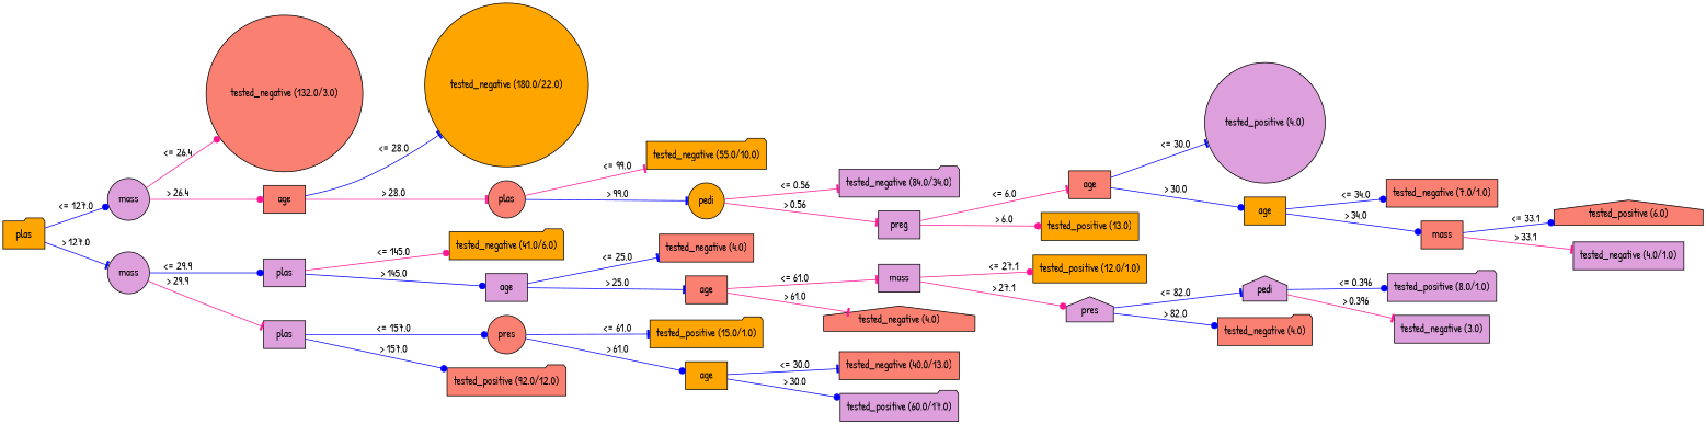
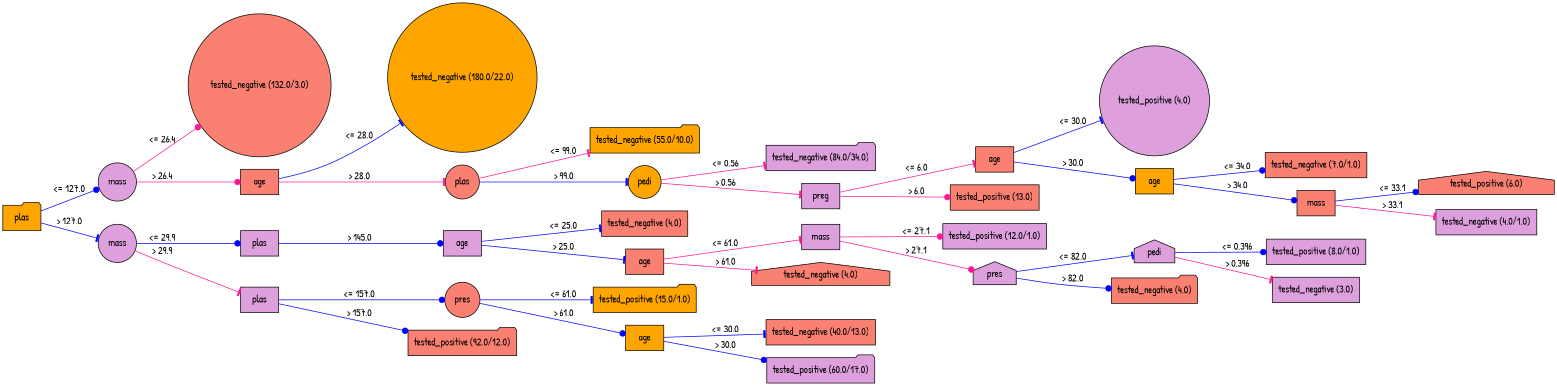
  digraph {
    fontname="Patrick Hand"
    rankdir=LR
    node [fillcolor=plum fontname="Patrick Hand" shape=box style=filled]
    edge [arrowhead=dot color=blue fontname="Patrick Hand"]
    n1 [fillcolor=orange label=plas shape=folder]
    n2 [label=mass shape=circle]
    n3 [label=mass shape=circle]
    n4 [fillcolor=salmon label="tested_negative (132.0/3.0)" shape=circle]
    n5 [fillcolor=salmon label=age]
    n6 [label=plas]
    n7 [label=plas]
    n8 [fillcolor=orange label="tested_negative (180.0/22.0)" shape=circle]
    n9 [fillcolor=salmon label=plas shape=circle]
    n10 [fillcolor=orange label="tested_negative (55.0/10.0)" shape=folder]
    n11 [fillcolor=orange label=pedi shape=circle]
    n12 [label="tested_negative (84.0/34.0)" shape=folder]
    n13 [label=preg]
    n14 [fillcolor=salmon label=age]
-   n15 [fillcolor=orange label="tested_positive (13.0)"]
+   n15 [fillcolor=salmon label="tested_positive (13.0)"]
    n16 [label="tested_positive (4.0)" shape=circle]
    n17 [fillcolor=orange label=age]
    n18 [fillcolor=salmon label="tested_negative (7.0/1.0)"]
    n19 [fillcolor=salmon label=mass]
    n20 [fillcolor=salmon label="tested_positive (6.0)" shape=house]
    n21 [label="tested_negative (4.0/1.0)"]
-   n22 [fillcolor=orange label="tested_negative (41.0/6.0)" shape=folder]
    n23 [label=age]
    n24 [fillcolor=salmon label=pres shape=circle]
    n25 [fillcolor=salmon label="tested_positive (92.0/12.0)" shape=folder]
    n26 [fillcolor=salmon label="tested_negative (4.0)"]
    n27 [fillcolor=salmon label=age]
    n28 [label=mass]
    n29 [fillcolor=salmon label="tested_negative (4.0)" shape=house]
-   n30 [fillcolor=orange label="tested_positive (12.0/1.0)"]
+   n30 [label="tested_positive (12.0/1.0)"]
    n31 [label=pres shape=house]
    n32 [label=pedi shape=house]
    n33 [fillcolor=salmon label="tested_negative (4.0)" shape=folder]
-   n34 [label="tested_positive (8.0/1.0)" shape=folder]
+   n34 [label="tested_positive (8.0/1.0)"]
    n35 [label="tested_negative (3.0)"]
    n36 [fillcolor=orange label="tested_positive (15.0/1.0)" shape=folder]
    n37 [fillcolor=orange label=age]
    n38 [fillcolor=salmon label="tested_negative (40.0/13.0)"]
    n39 [label="tested_positive (60.0/17.0)" shape=folder]
    n1 -> n2 [label="<= 127.0"]
    n1 -> n3 [arrowhead=tee label="> 127.0"]
    n2 -> n4 [color=deeppink label="<= 26.4"]
    n2 -> n5 [color=deeppink label="> 26.4"]
    n3 -> n6 [label="<= 29.9"]
    n3 -> n7 [arrowhead=tee color=deeppink label="> 29.9"]
    n5 -> n8 [arrowhead=tee label="<= 28.0"]
    n5 -> n9 [arrowhead=tee color=deeppink label="> 28.0"]
-   n6 -> n22 [color=deeppink label="<= 145.0"]
    n6 -> n23 [label="> 145.0"]
    n7 -> n24 [label="<= 157.0"]
    n7 -> n25 [label="> 157.0"]
    n9 -> n10 [arrowhead=tee color=deeppink label="<= 99.0"]
    n9 -> n11 [arrowhead=tee label="> 99.0"]
    n11 -> n12 [arrowhead=tee color=deeppink label="<= 0.56"]
    n11 -> n13 [arrowhead=tee color=deeppink label="> 0.56"]
    n13 -> n14 [arrowhead=tee color=deeppink label="<= 6.0"]
    n13 -> n15 [color=deeppink label="> 6.0"]
    n14 -> n16 [arrowhead=tee label="<= 30.0"]
    n14 -> n17 [label="> 30.0"]
    n17 -> n18 [label="<= 34.0"]
    n17 -> n19 [label="> 34.0"]
    n19 -> n20 [label="<= 33.1"]
    n19 -> n21 [arrowhead=tee color=deeppink label="> 33.1"]
    n23 -> n26 [arrowhead=tee label="<= 25.0"]
    n23 -> n27 [arrowhead=tee label="> 25.0"]
    n24 -> n36 [arrowhead=tee label="<= 61.0"]
    n24 -> n37 [label="> 61.0"]
    n27 -> n28 [arrowhead=tee color=deeppink label="<= 61.0"]
    n27 -> n29 [arrowhead=tee color=deeppink label="> 61.0"]
    n28 -> n30 [color=deeppink label="<= 27.1"]
    n28 -> n31 [color=deeppink label="> 27.1"]
    n31 -> n32 [arrowhead=tee label="<= 82.0"]
    n31 -> n33 [label="> 82.0"]
    n32 -> n34 [label="<= 0.396"]
    n32 -> n35 [arrowhead=tee color=deeppink label="> 0.396"]
    n37 -> n38 [arrowhead=tee label="<= 30.0"]
    n37 -> n39 [label="> 30.0"]
  }
